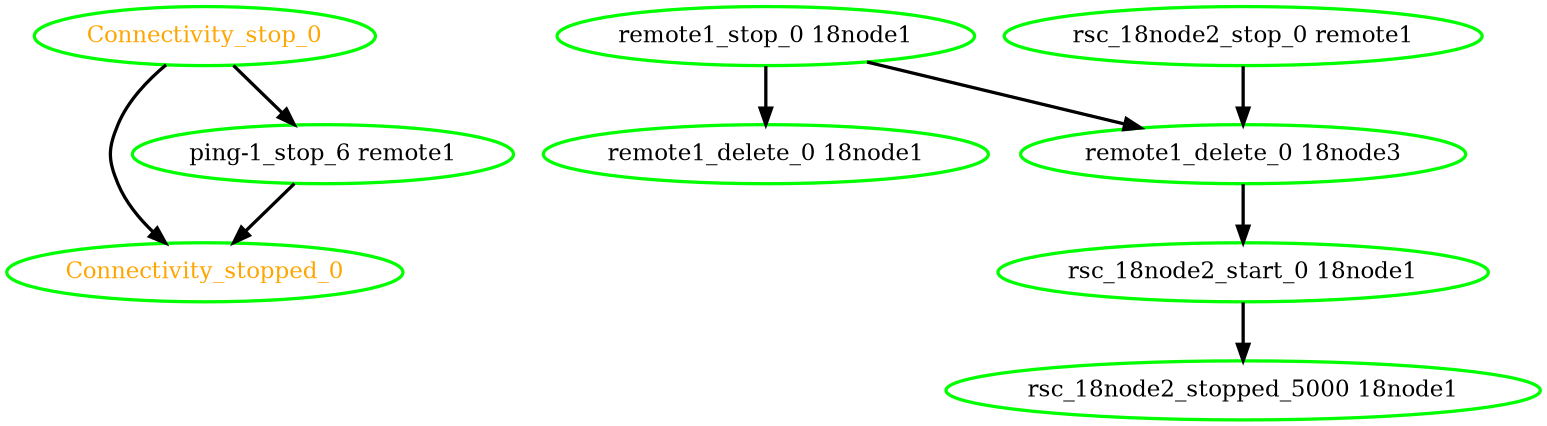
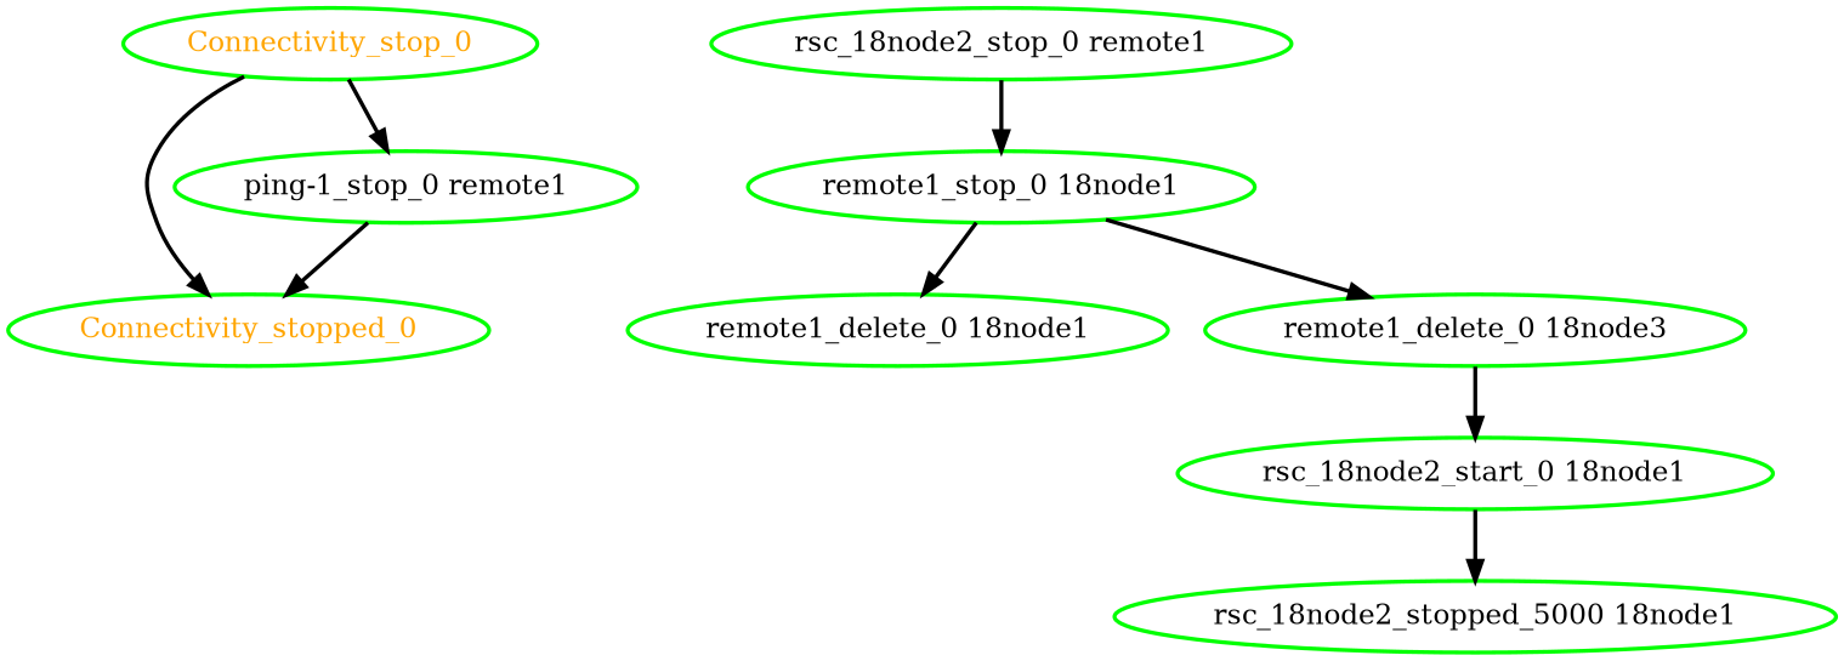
  digraph {
    node [color=green fontcolor=black style=bold]
    edge [style=bold]
    Connectivity_stop_0 [fontcolor=orange]
    Connectivity_stopped_0 [fontcolor=orange]
-   "ping-1_stop_0 remote1" [label="ping-1_stop_6 remote1"]
+   "ping-1_stop_0 remote1"
    "remote1_stop_0 18node1"
    "remote1_delete_0 18node1"
    "remote1_delete_0 18node3"
    "rsc_18node2_start_0 18node1"
    n8 [label="rsc_18node2_stopped_5000 18node1"]
    "rsc_18node2_stop_0 remote1"
    Connectivity_stop_0 -> Connectivity_stopped_0
    Connectivity_stop_0 -> "ping-1_stop_0 remote1"
    "ping-1_stop_0 remote1" -> Connectivity_stopped_0
    "remote1_stop_0 18node1" -> "remote1_delete_0 18node1"
    "remote1_stop_0 18node1" -> "remote1_delete_0 18node3"
    "remote1_delete_0 18node3" -> "rsc_18node2_start_0 18node1"
    "rsc_18node2_start_0 18node1" -> n8
-   "rsc_18node2_stop_0 remote1" -> "remote1_delete_0 18node3"
+   "rsc_18node2_stop_0 remote1" -> "remote1_stop_0 18node1"
  }
